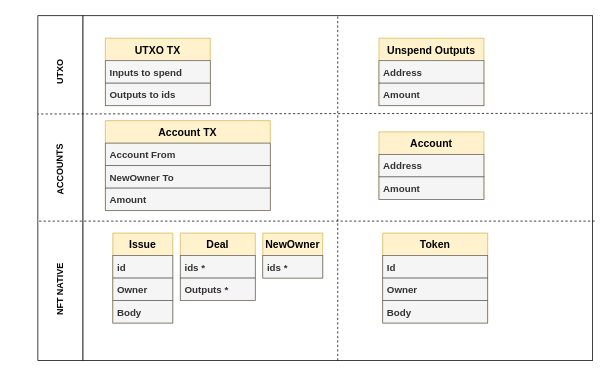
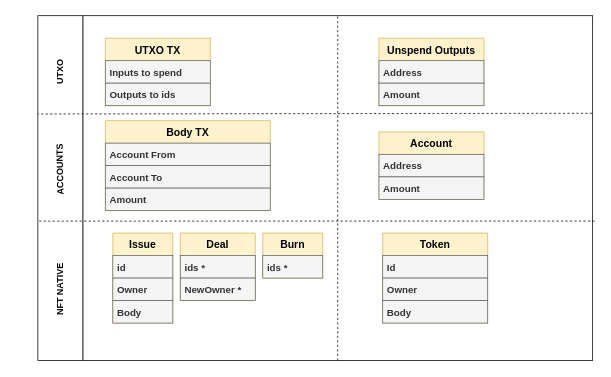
  <mxCell id="0" />
  <mxCell id="1" parent="0" />
  <mxCell id="2" value="" style="rounded=0;whiteSpace=wrap;html=1;" vertex="1" parent="1"><mxGeometry x="110" y="20" width="680" height="460" as="geometry" /></mxCell>
  <mxCell id="3" value="Token" style="swimlane;fontStyle=1;childLayout=stackLayout;horizontal=1;startSize=30;horizontalStack=0;resizeParent=1;resizeParentMax=0;resizeLast=0;collapsible=1;marginBottom=0;fontSize=14;strokeWidth=1;fillColor=#fff2cc;strokeColor=#d6b656;" vertex="1" parent="1"><mxGeometry x="510" y="310" width="140" height="120" as="geometry" /></mxCell>
  <mxCell id="4" value="Id" style="text;strokeColor=#666666;fillColor=#f5f5f5;align=left;verticalAlign=middle;spacingLeft=4;spacingRight=4;overflow=hidden;points=[[0,0.5],[1,0.5]];portConstraint=eastwest;rotatable=0;fontSize=13;fontStyle=1;fontColor=#333333;" vertex="1" parent="3"><mxGeometry y="30" width="140" height="30" as="geometry" /></mxCell>
  <mxCell id="5" value="Owner" style="text;strokeColor=#666666;fillColor=#f5f5f5;align=left;verticalAlign=middle;spacingLeft=4;spacingRight=4;overflow=hidden;points=[[0,0.5],[1,0.5]];portConstraint=eastwest;rotatable=0;fontSize=13;fontColor=#333333;fontStyle=1" vertex="1" parent="3"><mxGeometry y="60" width="140" height="30" as="geometry" /></mxCell>
  <mxCell id="6" value="Body" style="text;strokeColor=#666666;fillColor=#f5f5f5;align=left;verticalAlign=middle;spacingLeft=4;spacingRight=4;overflow=hidden;points=[[0,0.5],[1,0.5]];portConstraint=eastwest;rotatable=0;fontSize=13;fontColor=#333333;fontStyle=1" vertex="1" parent="3"><mxGeometry y="90" width="140" height="30" as="geometry" /></mxCell>
  <mxCell id="7" value="Unspend Outputs" style="swimlane;fontStyle=1;childLayout=stackLayout;horizontal=1;startSize=30;horizontalStack=0;resizeParent=1;resizeParentMax=0;resizeLast=0;collapsible=1;marginBottom=0;fontSize=14;strokeWidth=1;fillColor=#fff2cc;strokeColor=#d6b656;" vertex="1" parent="1"><mxGeometry x="505" y="50" width="140" height="90" as="geometry" /></mxCell>
  <mxCell id="8" value="Address" style="text;strokeColor=#666666;fillColor=#f5f5f5;align=left;verticalAlign=middle;spacingLeft=4;spacingRight=4;overflow=hidden;points=[[0,0.5],[1,0.5]];portConstraint=eastwest;rotatable=0;fontSize=13;fontStyle=1;fontColor=#333333;" vertex="1" parent="7"><mxGeometry y="30" width="140" height="30" as="geometry" /></mxCell>
  <mxCell id="9" value="Amount" style="text;strokeColor=#666666;fillColor=#f5f5f5;align=left;verticalAlign=middle;spacingLeft=4;spacingRight=4;overflow=hidden;points=[[0,0.5],[1,0.5]];portConstraint=eastwest;rotatable=0;fontSize=13;fontColor=#333333;fontStyle=1" vertex="1" parent="7"><mxGeometry y="60" width="140" height="30" as="geometry" /></mxCell>
  <mxCell id="10" value="Account" style="swimlane;fontStyle=1;childLayout=stackLayout;horizontal=1;startSize=30;horizontalStack=0;resizeParent=1;resizeParentMax=0;resizeLast=0;collapsible=1;marginBottom=0;fontSize=14;strokeWidth=1;fillColor=#fff2cc;strokeColor=#d6b656;" vertex="1" parent="1"><mxGeometry x="505" y="175" width="140" height="90" as="geometry" /></mxCell>
  <mxCell id="11" value="Address" style="text;strokeColor=#666666;fillColor=#f5f5f5;align=left;verticalAlign=middle;spacingLeft=4;spacingRight=4;overflow=hidden;points=[[0,0.5],[1,0.5]];portConstraint=eastwest;rotatable=0;fontSize=13;fontStyle=1;fontColor=#333333;" vertex="1" parent="10"><mxGeometry y="30" width="140" height="30" as="geometry" /></mxCell>
  <mxCell id="12" value="Amount" style="text;strokeColor=#666666;fillColor=#f5f5f5;align=left;verticalAlign=middle;spacingLeft=4;spacingRight=4;overflow=hidden;points=[[0,0.5],[1,0.5]];portConstraint=eastwest;rotatable=0;fontSize=13;fontColor=#333333;fontStyle=1" vertex="1" parent="10"><mxGeometry y="60" width="140" height="30" as="geometry" /></mxCell>
  <mxCell id="13" value="UTXO TX" style="swimlane;fontStyle=1;childLayout=stackLayout;horizontal=1;startSize=30;horizontalStack=0;resizeParent=1;resizeParentMax=0;resizeLast=0;collapsible=1;marginBottom=0;fontSize=14;strokeWidth=1;fillColor=#fff2cc;strokeColor=#d6b656;" vertex="1" parent="1"><mxGeometry x="140" y="50" width="140" height="90" as="geometry" /></mxCell>
  <mxCell id="14" value="Inputs to spend" style="text;strokeColor=#666666;fillColor=#f5f5f5;align=left;verticalAlign=middle;spacingLeft=4;spacingRight=4;overflow=hidden;points=[[0,0.5],[1,0.5]];portConstraint=eastwest;rotatable=0;fontSize=13;fontStyle=1;fontColor=#333333;" vertex="1" parent="13"><mxGeometry y="30" width="140" height="30" as="geometry" /></mxCell>
  <mxCell id="15" value="Outputs to ids" style="text;strokeColor=#666666;fillColor=#f5f5f5;align=left;verticalAlign=middle;spacingLeft=4;spacingRight=4;overflow=hidden;points=[[0,0.5],[1,0.5]];portConstraint=eastwest;rotatable=0;fontSize=13;fontColor=#333333;fontStyle=1" vertex="1" parent="13"><mxGeometry y="60" width="140" height="30" as="geometry" /></mxCell>
- <mxCell id="16" value="Account TX" style="swimlane;fontStyle=1;childLayout=stackLayout;horizontal=1;startSize=30;horizontalStack=0;resizeParent=1;resizeParentMax=0;resizeLast=0;collapsible=1;marginBottom=0;fontSize=14;strokeWidth=1;fillColor=#fff2cc;strokeColor=#d6b656;" vertex="1" parent="1"><mxGeometry x="140" y="160" width="220" height="120" as="geometry" /></mxCell>
+ <mxCell id="16" value="Body TX" style="swimlane;fontStyle=1;childLayout=stackLayout;horizontal=1;startSize=30;horizontalStack=0;resizeParent=1;resizeParentMax=0;resizeLast=0;collapsible=1;marginBottom=0;fontSize=14;strokeWidth=1;fillColor=#fff2cc;strokeColor=#d6b656;" vertex="1" parent="1"><mxGeometry x="140" y="160" width="220" height="120" as="geometry" /></mxCell>
  <mxCell id="17" value="Account From" style="text;strokeColor=#666666;fillColor=#f5f5f5;align=left;verticalAlign=middle;spacingLeft=4;spacingRight=4;overflow=hidden;points=[[0,0.5],[1,0.5]];portConstraint=eastwest;rotatable=0;fontSize=13;fontStyle=1;fontColor=#333333;" vertex="1" parent="16"><mxGeometry y="30" width="220" height="30" as="geometry" /></mxCell>
- <mxCell id="18" value="NewOwner To" style="text;strokeColor=#666666;fillColor=#f5f5f5;align=left;verticalAlign=middle;spacingLeft=4;spacingRight=4;overflow=hidden;points=[[0,0.5],[1,0.5]];portConstraint=eastwest;rotatable=0;fontSize=13;fontColor=#333333;fontStyle=1" vertex="1" parent="16"><mxGeometry y="60" width="220" height="30" as="geometry" /></mxCell>
+ <mxCell id="18" value="Account To" style="text;strokeColor=#666666;fillColor=#f5f5f5;align=left;verticalAlign=middle;spacingLeft=4;spacingRight=4;overflow=hidden;points=[[0,0.5],[1,0.5]];portConstraint=eastwest;rotatable=0;fontSize=13;fontColor=#333333;fontStyle=1" vertex="1" parent="16"><mxGeometry y="60" width="220" height="30" as="geometry" /></mxCell>
  <mxCell id="19" value="Amount" style="text;strokeColor=#666666;fillColor=#f5f5f5;align=left;verticalAlign=middle;spacingLeft=4;spacingRight=4;overflow=hidden;points=[[0,0.5],[1,0.5]];portConstraint=eastwest;rotatable=0;fontSize=13;fontColor=#333333;fontStyle=1" vertex="1" parent="16"><mxGeometry y="90" width="220" height="30" as="geometry" /></mxCell>
  <mxCell id="20" value="" style="endArrow=none;dashed=1;html=1;rounded=0;entryX=0.5;entryY=0;entryDx=0;entryDy=0;exitX=0.5;exitY=1;exitDx=0;exitDy=0;" edge="1" parent="1" source="2" target="2"><mxGeometry width="50" height="50" relative="1" as="geometry"><mxPoint x="440" y="460" as="sourcePoint" /><mxPoint x="440" y="40" as="targetPoint" /></mxGeometry></mxCell>
  <mxCell id="21" value="Issue" style="swimlane;fontStyle=1;childLayout=stackLayout;horizontal=1;startSize=30;horizontalStack=0;resizeParent=1;resizeParentMax=0;resizeLast=0;collapsible=1;marginBottom=0;fontSize=14;strokeWidth=1;fillColor=#fff2cc;strokeColor=#d6b656;" vertex="1" parent="1"><mxGeometry x="150" y="310" width="80" height="120" as="geometry" /></mxCell>
  <mxCell id="22" value="id" style="text;strokeColor=#666666;fillColor=#f5f5f5;align=left;verticalAlign=middle;spacingLeft=4;spacingRight=4;overflow=hidden;points=[[0,0.5],[1,0.5]];portConstraint=eastwest;rotatable=0;fontSize=13;fontStyle=1;fontColor=#333333;" vertex="1" parent="21"><mxGeometry y="30" width="80" height="30" as="geometry" /></mxCell>
  <mxCell id="23" value="Owner" style="text;strokeColor=#666666;fillColor=#f5f5f5;align=left;verticalAlign=middle;spacingLeft=4;spacingRight=4;overflow=hidden;points=[[0,0.5],[1,0.5]];portConstraint=eastwest;rotatable=0;fontSize=13;fontColor=#333333;fontStyle=1" vertex="1" parent="21"><mxGeometry y="60" width="80" height="30" as="geometry" /></mxCell>
  <mxCell id="24" value="Body" style="text;strokeColor=#666666;fillColor=#f5f5f5;align=left;verticalAlign=middle;spacingLeft=4;spacingRight=4;overflow=hidden;points=[[0,0.5],[1,0.5]];portConstraint=eastwest;rotatable=0;fontSize=13;fontColor=#333333;fontStyle=1" vertex="1" parent="21"><mxGeometry y="90" width="80" height="30" as="geometry" /></mxCell>
  <mxCell id="25" value="Deal" style="swimlane;fontStyle=1;childLayout=stackLayout;horizontal=1;startSize=30;horizontalStack=0;resizeParent=1;resizeParentMax=0;resizeLast=0;collapsible=1;marginBottom=0;fontSize=14;strokeWidth=1;fillColor=#fff2cc;strokeColor=#d6b656;" vertex="1" parent="1"><mxGeometry x="240" y="310" width="100" height="90" as="geometry" /></mxCell>
  <mxCell id="26" value="ids *" style="text;strokeColor=#666666;fillColor=#f5f5f5;align=left;verticalAlign=middle;spacingLeft=4;spacingRight=4;overflow=hidden;points=[[0,0.5],[1,0.5]];portConstraint=eastwest;rotatable=0;fontSize=13;fontStyle=1;fontColor=#333333;" vertex="1" parent="25"><mxGeometry y="30" width="100" height="30" as="geometry" /></mxCell>
- <mxCell id="27" value="Outputs *" style="text;strokeColor=#666666;fillColor=#f5f5f5;align=left;verticalAlign=middle;spacingLeft=4;spacingRight=4;overflow=hidden;points=[[0,0.5],[1,0.5]];portConstraint=eastwest;rotatable=0;fontSize=13;fontColor=#333333;fontStyle=1" vertex="1" parent="25"><mxGeometry y="60" width="100" height="30" as="geometry" /></mxCell>
- <mxCell id="28" value="NewOwner" style="swimlane;fontStyle=1;childLayout=stackLayout;horizontal=1;startSize=30;horizontalStack=0;resizeParent=1;resizeParentMax=0;resizeLast=0;collapsible=1;marginBottom=0;fontSize=14;strokeWidth=1;fillColor=#fff2cc;strokeColor=#d6b656;" vertex="1" parent="1"><mxGeometry x="350" y="310" width="80" height="60" as="geometry" /></mxCell>
+ <mxCell id="27" value="NewOwner *" style="text;strokeColor=#666666;fillColor=#f5f5f5;align=left;verticalAlign=middle;spacingLeft=4;spacingRight=4;overflow=hidden;points=[[0,0.5],[1,0.5]];portConstraint=eastwest;rotatable=0;fontSize=13;fontColor=#333333;fontStyle=1" vertex="1" parent="25"><mxGeometry y="60" width="100" height="30" as="geometry" /></mxCell>
+ <mxCell id="28" value="Burn" style="swimlane;fontStyle=1;childLayout=stackLayout;horizontal=1;startSize=30;horizontalStack=0;resizeParent=1;resizeParentMax=0;resizeLast=0;collapsible=1;marginBottom=0;fontSize=14;strokeWidth=1;fillColor=#fff2cc;strokeColor=#d6b656;" vertex="1" parent="1"><mxGeometry x="350" y="310" width="80" height="60" as="geometry" /></mxCell>
  <mxCell id="29" value="ids *" style="text;strokeColor=#666666;fillColor=#f5f5f5;align=left;verticalAlign=middle;spacingLeft=4;spacingRight=4;overflow=hidden;points=[[0,0.5],[1,0.5]];portConstraint=eastwest;rotatable=0;fontSize=13;fontStyle=1;fontColor=#333333;" vertex="1" parent="28"><mxGeometry y="30" width="80" height="30" as="geometry" /></mxCell>
  <mxCell id="30" value="" style="rounded=0;whiteSpace=wrap;html=1;" vertex="1" parent="1"><mxGeometry x="50" y="20" width="60" height="460" as="geometry" /></mxCell>
  <mxCell id="31" value="&lt;b&gt;UTXO&lt;/b&gt;" style="text;html=1;strokeColor=none;fillColor=none;align=center;verticalAlign=middle;whiteSpace=wrap;rounded=0;rotation=-90;" vertex="1" parent="1"><mxGeometry x="50" y="80" width="60" height="30" as="geometry" /></mxCell>
  <mxCell id="32" value="&lt;b&gt;ACCOUNTS&lt;/b&gt;" style="text;html=1;strokeColor=none;fillColor=none;align=center;verticalAlign=middle;whiteSpace=wrap;rounded=0;rotation=-91;" vertex="1" parent="1"><mxGeometry x="50" y="210" width="60" height="30" as="geometry" /></mxCell>
  <mxCell id="33" value="&lt;b&gt;NFT NATIVE&lt;/b&gt;" style="text;html=1;strokeColor=none;fillColor=none;align=center;verticalAlign=middle;whiteSpace=wrap;rounded=0;rotation=-90;" vertex="1" parent="1"><mxGeometry x="20" y="370" width="120" height="30" as="geometry" /></mxCell>
  <mxCell id="34" value="" style="endArrow=none;dashed=1;html=1;rounded=0;entryX=0;entryY=0.285;entryDx=0;entryDy=0;entryPerimeter=0;exitX=0.999;exitY=0.267;exitDx=0;exitDy=0;exitPerimeter=0;" edge="1" parent="1" target="30"><mxGeometry width="50" height="50" relative="1" as="geometry"><mxPoint x="789.32" y="150.17" as="sourcePoint" /><mxPoint x="112.04" y="152.21" as="targetPoint" /></mxGeometry></mxCell>
  <mxCell id="35" value="" style="endArrow=none;dashed=1;html=1;rounded=0;exitX=1.004;exitY=0.549;exitDx=0;exitDy=0;exitPerimeter=0;" edge="1" parent="1"><mxGeometry width="50" height="50" relative="1" as="geometry"><mxPoint x="792.72" y="293.99" as="sourcePoint" /><mxPoint x="50" y="294" as="targetPoint" /></mxGeometry></mxCell>
